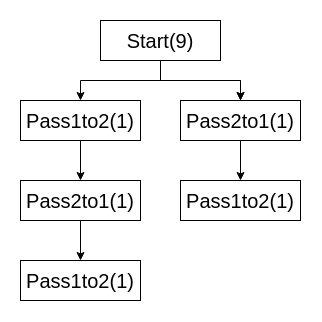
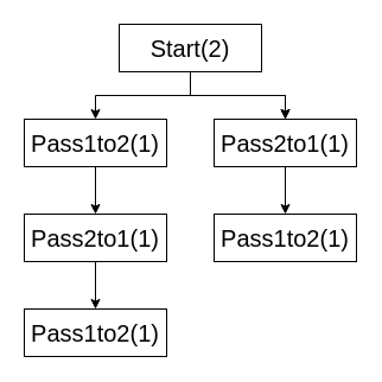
  <mxCell id="0" />
  <mxCell id="1" parent="0" />
  <mxCell id="2" value="" style="edgeStyle=orthogonalEdgeStyle;rounded=0;orthogonalLoop=1;jettySize=auto;html=1;fontSize=20;entryX=0.5;entryY=0;entryDx=0;entryDy=0;" parent="1" source="5" target="12" edge="1"><mxGeometry relative="1" as="geometry" /></mxCell>
  <mxCell id="3" value="" style="edgeStyle=orthogonalEdgeStyle;rounded=0;orthogonalLoop=1;jettySize=auto;html=1;" edge="1" parent="1" source="5" target="12"><mxGeometry relative="1" as="geometry"><Array as="points"><mxPoint x="160" y="80" /><mxPoint x="240" y="80" /></Array></mxGeometry></mxCell>
  <mxCell id="4" style="edgeStyle=orthogonalEdgeStyle;rounded=0;orthogonalLoop=1;jettySize=auto;html=1;exitX=0.5;exitY=1;exitDx=0;exitDy=0;entryX=0.5;entryY=0;entryDx=0;entryDy=0;" edge="1" parent="1" source="5" target="9"><mxGeometry relative="1" as="geometry"><mxPoint x="80" y="100" as="targetPoint" /></mxGeometry></mxCell>
- <mxCell id="5" value="&lt;font style=&quot;font-size: 20px;&quot;&gt;Start(9)&lt;/font&gt;" style="rounded=0;whiteSpace=wrap;html=1;" parent="1" vertex="1"><mxGeometry x="100" y="20" width="120" height="40" as="geometry" /></mxCell>
+ <mxCell id="5" value="&lt;font style=&quot;font-size: 20px;&quot;&gt;Start(2)&lt;/font&gt;" style="rounded=0;whiteSpace=wrap;html=1;" parent="1" vertex="1"><mxGeometry x="100" y="20" width="120" height="40" as="geometry" /></mxCell>
  <mxCell id="6" value="" style="edgeStyle=orthogonalEdgeStyle;rounded=0;orthogonalLoop=1;jettySize=auto;html=1;fontSize=20;" parent="1" source="7" target="10" edge="1"><mxGeometry relative="1" as="geometry" /></mxCell>
  <mxCell id="7" value="&lt;font style=&quot;font-size: 20px;&quot;&gt;Pass2to1(1)&lt;/font&gt;" style="rounded=0;whiteSpace=wrap;html=1;" parent="1" vertex="1"><mxGeometry x="20" y="180" width="120" height="40" as="geometry" /></mxCell>
  <mxCell id="8" value="" style="edgeStyle=orthogonalEdgeStyle;rounded=0;orthogonalLoop=1;jettySize=auto;html=1;fontSize=20;" parent="1" source="9" target="7" edge="1"><mxGeometry relative="1" as="geometry" /></mxCell>
  <mxCell id="9" value="&lt;font style=&quot;font-size: 20px;&quot;&gt;Pass1to2(1)&lt;/font&gt;" style="rounded=0;whiteSpace=wrap;html=1;" parent="1" vertex="1"><mxGeometry x="20" y="100" width="120" height="40" as="geometry" /></mxCell>
  <mxCell id="10" value="&lt;font style=&quot;font-size: 20px;&quot;&gt;Pass1to2(1)&lt;/font&gt;" style="rounded=0;whiteSpace=wrap;html=1;" parent="1" vertex="1"><mxGeometry x="20" y="260" width="120" height="40" as="geometry" /></mxCell>
  <mxCell id="11" value="" style="edgeStyle=orthogonalEdgeStyle;rounded=0;orthogonalLoop=1;jettySize=auto;html=1;fontSize=20;" edge="1" parent="1" source="12" target="13"><mxGeometry relative="1" as="geometry" /></mxCell>
  <mxCell id="12" value="&lt;font style=&quot;font-size: 20px;&quot;&gt;Pass2to1(1)&lt;/font&gt;" style="rounded=0;whiteSpace=wrap;html=1;" vertex="1" parent="1"><mxGeometry x="180" y="100" width="120" height="40" as="geometry" /></mxCell>
  <mxCell id="13" value="&lt;font style=&quot;font-size: 20px;&quot;&gt;Pass1to2(1)&lt;/font&gt;" style="rounded=0;whiteSpace=wrap;html=1;" vertex="1" parent="1"><mxGeometry x="180" y="180" width="120" height="40" as="geometry" /></mxCell>
